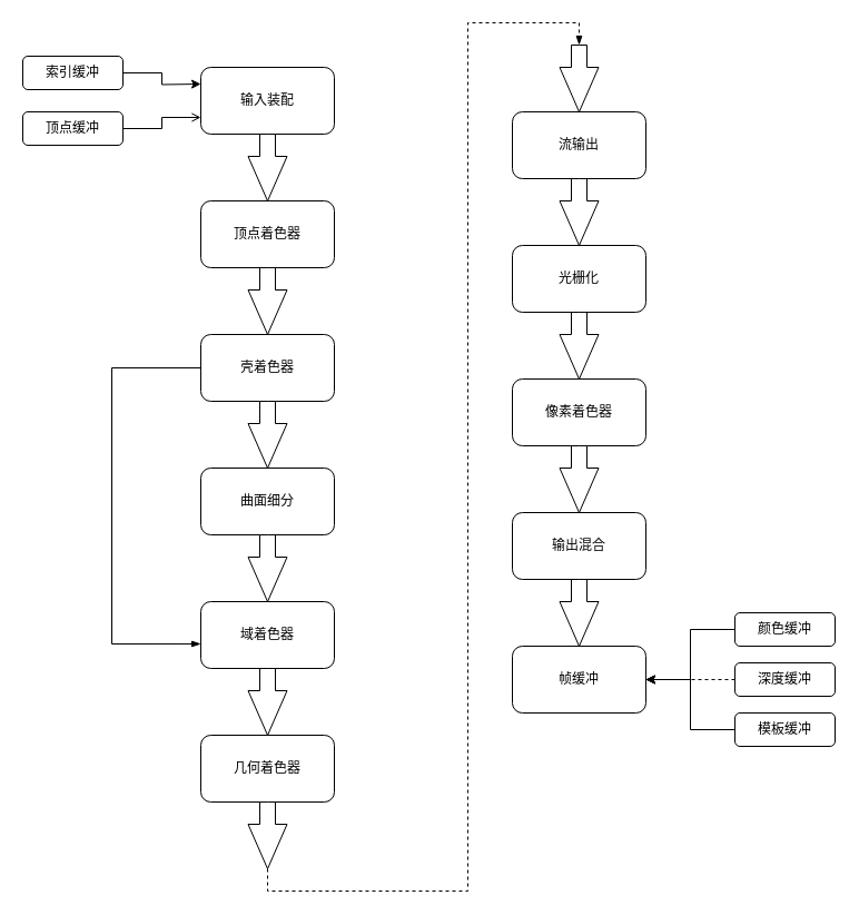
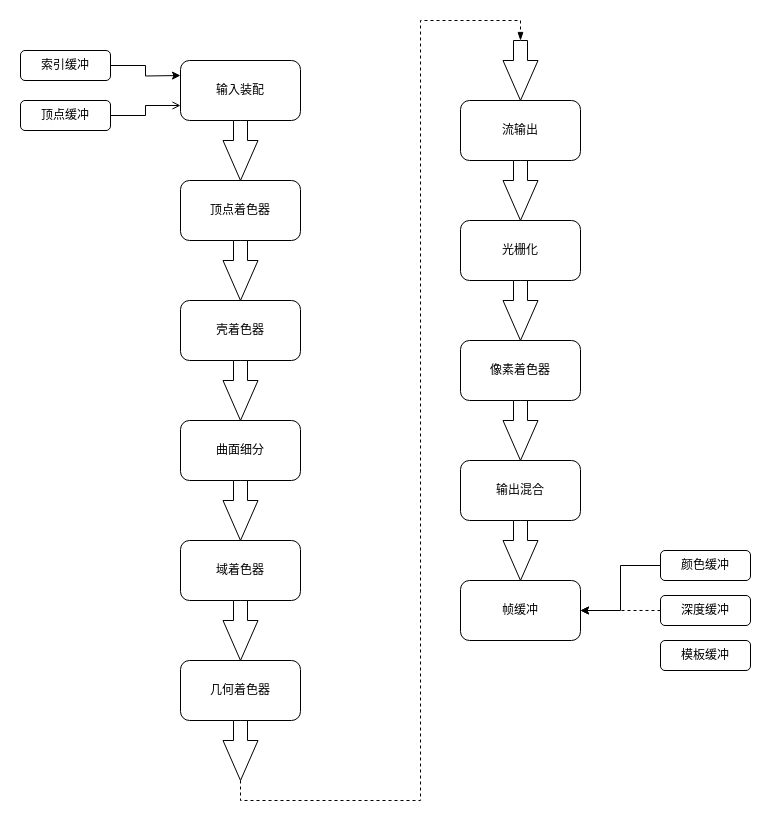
  <mxCell id="0" />
  <mxCell id="1" parent="0" />
  <mxCell id="2" value="输入装配" style="rounded=1;whiteSpace=wrap;html=1;" vertex="1" parent="1"><mxGeometry x="180" y="60" width="120" height="60" as="geometry" /></mxCell>
  <mxCell id="3" value="顶点着色器" style="rounded=1;whiteSpace=wrap;html=1;" vertex="1" parent="1"><mxGeometry x="180" y="180" width="120" height="60" as="geometry" /></mxCell>
  <mxCell id="4" value="壳着色器" style="rounded=1;whiteSpace=wrap;html=1;" vertex="1" parent="1"><mxGeometry x="180" y="300" width="120" height="60" as="geometry" /></mxCell>
  <mxCell id="5" value="曲面细分" style="rounded=1;whiteSpace=wrap;html=1;" vertex="1" parent="1"><mxGeometry x="180" y="420" width="120" height="60" as="geometry" /></mxCell>
  <mxCell id="6" value="域着色器" style="rounded=1;whiteSpace=wrap;html=1;" vertex="1" parent="1"><mxGeometry x="180" y="540" width="120" height="60" as="geometry" /></mxCell>
  <mxCell id="7" value="几何着色器" style="rounded=1;whiteSpace=wrap;html=1;" vertex="1" parent="1"><mxGeometry x="180" y="660" width="120" height="60" as="geometry" /></mxCell>
  <mxCell id="8" value="流输出" style="rounded=1;whiteSpace=wrap;html=1;" vertex="1" parent="1"><mxGeometry x="460" y="100" width="120" height="60" as="geometry" /></mxCell>
  <mxCell id="9" value="光栅化" style="rounded=1;whiteSpace=wrap;html=1;" vertex="1" parent="1"><mxGeometry x="460" y="220" width="120" height="60" as="geometry" /></mxCell>
  <mxCell id="10" value="像素着色器" style="rounded=1;whiteSpace=wrap;html=1;" vertex="1" parent="1"><mxGeometry x="460" y="340" width="120" height="60" as="geometry" /></mxCell>
  <mxCell id="11" value="输出混合" style="rounded=1;whiteSpace=wrap;html=1;" vertex="1" parent="1"><mxGeometry x="460" y="460" width="120" height="60" as="geometry" /></mxCell>
  <mxCell id="12" value="帧缓冲" style="rounded=1;whiteSpace=wrap;html=1;" vertex="1" parent="1"><mxGeometry x="460" y="580" width="120" height="60" as="geometry" /></mxCell>
  <mxCell id="13" style="rounded=0;orthogonalLoop=1;jettySize=auto;html=1;dashed=1;" edge="1" parent="1" source="14" target="12"><mxGeometry relative="1" as="geometry" /></mxCell>
  <mxCell id="14" value="深度缓冲" style="rounded=1;whiteSpace=wrap;html=1;" vertex="1" parent="1"><mxGeometry x="660" y="595" width="90" height="30" as="geometry" /></mxCell>
  <mxCell id="15" style="edgeStyle=orthogonalEdgeStyle;rounded=0;orthogonalLoop=1;jettySize=auto;html=1;" edge="1" parent="1" source="16" target="12"><mxGeometry relative="1" as="geometry" /></mxCell>
  <mxCell id="16" value="颜色缓冲" style="rounded=1;whiteSpace=wrap;html=1;" vertex="1" parent="1"><mxGeometry x="660" y="550" width="90" height="30" as="geometry" /></mxCell>
- <mxCell id="17" style="edgeStyle=orthogonalEdgeStyle;rounded=0;orthogonalLoop=1;jettySize=auto;html=1;" edge="1" parent="1" source="18" target="12"><mxGeometry relative="1" as="geometry" /></mxCell>
  <mxCell id="18" value="模板缓冲" style="rounded=1;whiteSpace=wrap;html=1;" vertex="1" parent="1"><mxGeometry x="660" y="640" width="90" height="30" as="geometry" /></mxCell>
  <mxCell id="19" style="edgeStyle=orthogonalEdgeStyle;rounded=0;orthogonalLoop=1;jettySize=auto;html=1;" edge="1" parent="1" source="20"><mxGeometry relative="1" as="geometry"><mxPoint x="180" y="75" as="targetPoint" /></mxGeometry></mxCell>
  <mxCell id="20" value="索引缓冲" style="rounded=1;whiteSpace=wrap;html=1;" vertex="1" parent="1"><mxGeometry y="50" width="90" height="30" as="geometry" x="20" /></mxCell>
  <mxCell id="21" style="edgeStyle=orthogonalEdgeStyle;rounded=0;orthogonalLoop=1;jettySize=auto;html=1;entryX=0;entryY=0.75;entryDx=0;entryDy=0;endArrow=open;" edge="1" parent="1" source="22" target="2"><mxGeometry relative="1" as="geometry" /></mxCell>
  <mxCell id="22" value="顶点缓冲" style="rounded=1;whiteSpace=wrap;html=1;" vertex="1" parent="1"><mxGeometry y="100" width="90" height="30" as="geometry" x="20" /></mxCell>
  <mxCell id="23" value="" style="html=1;shadow=0;dashed=0;align=center;verticalAlign=middle;shape=mxgraph.arrows2.arrow;dy=0.6;dx=40;direction=south;notch=0;" vertex="1" parent="1"><mxGeometry x="222.5" y="120" width="35" height="60" as="geometry" /></mxCell>
  <mxCell id="24" value="" style="html=1;shadow=0;dashed=0;align=center;verticalAlign=middle;shape=mxgraph.arrows2.arrow;dy=0.6;dx=40;direction=south;notch=0;" vertex="1" parent="1"><mxGeometry x="222.5" y="240" width="35" height="60" as="geometry" /></mxCell>
  <mxCell id="25" value="" style="html=1;shadow=0;dashed=0;align=center;verticalAlign=middle;shape=mxgraph.arrows2.arrow;dy=0.6;dx=40;direction=south;notch=0;" vertex="1" parent="1"><mxGeometry x="222.5" y="360" width="35" height="60" as="geometry" /></mxCell>
  <mxCell id="26" value="" style="html=1;shadow=0;dashed=0;align=center;verticalAlign=middle;shape=mxgraph.arrows2.arrow;dy=0.6;dx=40;direction=south;notch=0;" vertex="1" parent="1"><mxGeometry x="222.5" y="480" width="35" height="60" as="geometry" /></mxCell>
  <mxCell id="27" value="" style="html=1;shadow=0;dashed=0;align=center;verticalAlign=middle;shape=mxgraph.arrows2.arrow;dy=0.6;dx=40;direction=south;notch=0;" vertex="1" parent="1"><mxGeometry x="222.5" y="600" width="35" height="60" as="geometry" /></mxCell>
  <mxCell id="28" value="" style="html=1;shadow=0;dashed=0;align=center;verticalAlign=middle;shape=mxgraph.arrows2.arrow;dy=0.6;dx=40;direction=south;notch=0;" vertex="1" parent="1"><mxGeometry x="502.5" y="160" width="35" height="60" as="geometry" /></mxCell>
  <mxCell id="29" value="" style="html=1;shadow=0;dashed=0;align=center;verticalAlign=middle;shape=mxgraph.arrows2.arrow;dy=0.6;dx=40;direction=south;notch=0;" vertex="1" parent="1"><mxGeometry x="502.5" y="280" width="35" height="60" as="geometry" /></mxCell>
  <mxCell id="30" value="" style="html=1;shadow=0;dashed=0;align=center;verticalAlign=middle;shape=mxgraph.arrows2.arrow;dy=0.6;dx=40;direction=south;notch=0;" vertex="1" parent="1"><mxGeometry x="502.5" y="400" width="35" height="60" as="geometry" /></mxCell>
  <mxCell id="31" value="" style="html=1;shadow=0;dashed=0;align=center;verticalAlign=middle;shape=mxgraph.arrows2.arrow;dy=0.6;dx=40;direction=south;notch=0;" vertex="1" parent="1"><mxGeometry x="502.5" y="520" width="35" height="60" as="geometry" /></mxCell>
  <mxCell id="32" style="edgeStyle=orthogonalEdgeStyle;rounded=0;orthogonalLoop=1;jettySize=auto;html=1;exitX=1;exitY=0.5;exitDx=0;exitDy=0;exitPerimeter=0;entryX=0;entryY=0.5;entryDx=0;entryDy=0;entryPerimeter=0;dashed=1;endArrow=blockThin;endFill=1;" edge="1" parent="1" source="33" target="34"><mxGeometry relative="1" as="geometry"><mxPoint x="420" y="20" as="targetPoint" /><Array as="points"><mxPoint x="240" y="800" /><mxPoint x="420" y="800" /><mxPoint x="420" y="20" /><mxPoint x="520" y="20" /></Array></mxGeometry></mxCell>
  <mxCell id="33" value="" style="html=1;shadow=0;dashed=0;align=center;verticalAlign=middle;shape=mxgraph.arrows2.arrow;dy=0.6;dx=40;direction=south;notch=0;" vertex="1" parent="1"><mxGeometry x="222.5" y="720" width="35" height="60" as="geometry" /></mxCell>
  <mxCell id="34" value="" style="html=1;shadow=0;dashed=0;align=center;verticalAlign=middle;shape=mxgraph.arrows2.arrow;dy=0.6;dx=40;direction=south;notch=0;" vertex="1" parent="1"><mxGeometry x="502.5" y="40" width="35" height="60" as="geometry" /></mxCell>
- <mxCell id="35" style="edgeStyle=orthogonalEdgeStyle;rounded=0;orthogonalLoop=1;jettySize=auto;html=1;entryX=0;entryY=0.633;entryDx=0;entryDy=0;entryPerimeter=0;endArrow=blockThin;endFill=1;" edge="1" parent="1" source="4" target="6"><mxGeometry relative="1" as="geometry"><Array as="points"><mxPoint x="100" y="330" /><mxPoint x="100" y="578" /></Array></mxGeometry></mxCell>
